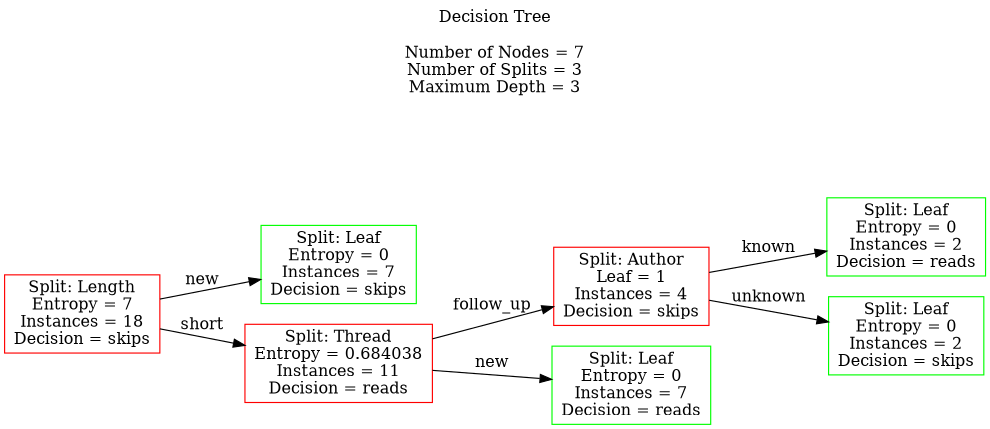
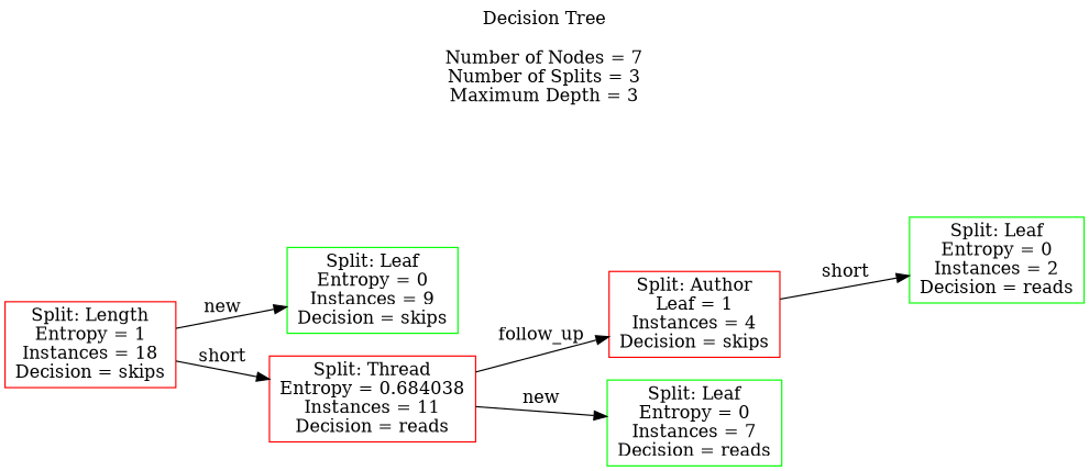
  digraph {
    label="Decision Tree\n\nNumber of Nodes = 7\nNumber of Splits = 3\nMaximum Depth = 3\n"
    labelloc=t
    rankdir=LR
    node [color=green shape=box]
-   n1 [color=red label="Split: Length\nEntropy = 7\nInstances = 18\nDecision = skips"]
-   n2 [label="Split: Leaf\nEntropy = 0\nInstances = 7\nDecision = skips"]
+   n1 [color=red label="Split: Length\nEntropy = 1\nInstances = 18\nDecision = skips"]
+   n2 [label="Split: Leaf\nEntropy = 0\nInstances = 9\nDecision = skips"]
    n3 [color=red label="Split: Thread\nEntropy = 0.684038\nInstances = 11\nDecision = reads"]
    n4 [color=red label="Split: Author\nLeaf = 1\nInstances = 4\nDecision = skips"]
    n5 [label="Split: Leaf\nEntropy = 0\nInstances = 7\nDecision = reads"]
    n6 [label="Split: Leaf\nEntropy = 0\nInstances = 2\nDecision = reads"]
-   n7 [label="Split: Leaf\nEntropy = 0\nInstances = 2\nDecision = skips"]
    n1 -> n2 [label=new]
    n1 -> n3 [label=short]
    n3 -> n4 [label=follow_up]
    n3 -> n5 [label=new]
-   n4 -> n6 [label=known]
-   n4 -> n7 [label=unknown]
+   n4 -> n6 [label=short]
  }
